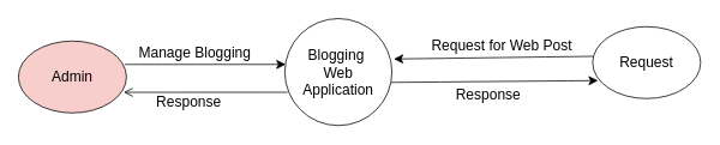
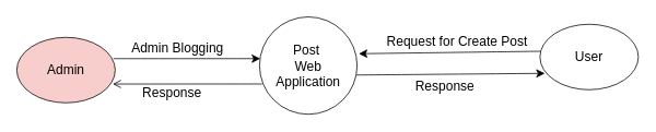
  <mxCell id="0" />
  <mxCell id="1" parent="0" />
- <mxCell id="2" value="Blogging&amp;nbsp;&lt;br&gt;Web&lt;br&gt;Application" style="ellipse;whiteSpace=wrap;html=1;aspect=fixed;fontSize=16;" vertex="1" parent="1"><mxGeometry x="316" y="20" width="119" height="119" as="geometry" /></mxCell>
+ <mxCell id="2" value="Post&amp;nbsp;&lt;br&gt;Web&lt;br&gt;Application" style="ellipse;whiteSpace=wrap;html=1;aspect=fixed;fontSize=16;" vertex="1" parent="1"><mxGeometry x="316" y="20" width="119" height="119" as="geometry" /></mxCell>
  <mxCell id="3" value="Admin" style="ellipse;whiteSpace=wrap;html=1;fontSize=16;fillColor=#f8cecc;" vertex="1" parent="1"><mxGeometry x="20" y="45" width="120" height="80" as="geometry" /></mxCell>
- <mxCell id="4" value="Request" style="ellipse;whiteSpace=wrap;html=1;fontSize=16;" vertex="1" parent="1"><mxGeometry x="658" y="29" width="120" height="80" as="geometry" /></mxCell>
+ <mxCell id="4" value="User" style="ellipse;whiteSpace=wrap;html=1;fontSize=16;" vertex="1" parent="1"><mxGeometry x="658" y="29" width="120" height="80" as="geometry" /></mxCell>
  <mxCell id="5" value="" style="endArrow=classic;html=1;rounded=0;fontSize=12;startSize=8;endSize=8;curved=1;" edge="1" parent="1"><mxGeometry width="50" height="50" relative="1" as="geometry"><mxPoint x="659" y="62" as="sourcePoint" /><mxPoint x="437" y="65" as="targetPoint" /></mxGeometry></mxCell>
- <mxCell id="6" value="Request for Web Post&amp;nbsp;" style="text;html=1;align=center;verticalAlign=middle;resizable=0;points=[];autosize=1;strokeColor=none;fillColor=none;fontSize=16;" vertex="1" parent="1"><mxGeometry x="462" y="34" width="194" height="31" as="geometry" /></mxCell>
+ <mxCell id="6" value="Request for Create Post&amp;nbsp;" style="text;html=1;align=center;verticalAlign=middle;resizable=0;points=[];autosize=1;strokeColor=none;fillColor=none;fontSize=16;" vertex="1" parent="1"><mxGeometry x="462" y="34" width="194" height="31" as="geometry" /></mxCell>
  <mxCell id="7" value="" style="endArrow=classic;html=1;rounded=0;fontSize=12;startSize=8;endSize=8;curved=1;exitX=0.992;exitY=0.681;exitDx=0;exitDy=0;exitPerimeter=0;" edge="1" parent="1"><mxGeometry width="50" height="50" relative="1" as="geometry"><mxPoint x="434.048" y="91.039" as="sourcePoint" /><mxPoint x="664" y="89" as="targetPoint" /></mxGeometry></mxCell>
  <mxCell id="8" value="Response&amp;nbsp;" style="text;html=1;align=center;verticalAlign=middle;resizable=0;points=[];autosize=1;strokeColor=none;fillColor=none;fontSize=16;" vertex="1" parent="1"><mxGeometry x="496" y="88" width="95" height="31" as="geometry" /></mxCell>
  <mxCell id="9" value="" style="endArrow=classic;html=1;rounded=0;fontSize=12;startSize=8;endSize=8;curved=1;exitX=0.983;exitY=0.388;exitDx=0;exitDy=0;exitPerimeter=0;" edge="1" parent="1"><mxGeometry width="50" height="50" relative="1" as="geometry"><mxPoint x="137.96" y="71.04" as="sourcePoint" /><mxPoint x="317" y="71" as="targetPoint" /></mxGeometry></mxCell>
  <mxCell id="10" value="" style="endArrow=open;html=1;rounded=0;fontSize=12;startSize=8;endSize=8;curved=1;entryX=0.975;entryY=0.713;entryDx=0;entryDy=0;entryPerimeter=0;exitX=0.025;exitY=0.689;exitDx=0;exitDy=0;exitPerimeter=0;" edge="1" parent="1" source="2" target="3"><mxGeometry width="50" height="50" relative="1" as="geometry"><mxPoint x="509" y="278" as="sourcePoint" /><mxPoint x="448" y="80" as="targetPoint" /></mxGeometry></mxCell>
- <mxCell id="11" value="Manage Blogging&amp;nbsp;" style="text;html=1;align=center;verticalAlign=middle;resizable=0;points=[];autosize=1;strokeColor=none;fillColor=none;fontSize=16;" vertex="1" parent="1"><mxGeometry x="144" y="42" width="147" height="31" as="geometry" /></mxCell>
+ <mxCell id="11" value="Admin Blogging&amp;nbsp;" style="text;html=1;align=center;verticalAlign=middle;resizable=0;points=[];autosize=1;strokeColor=none;fillColor=none;fontSize=16;" vertex="1" parent="1"><mxGeometry x="144" y="42" width="147" height="31" as="geometry" /></mxCell>
  <mxCell id="12" value="Response" style="text;html=1;align=center;verticalAlign=middle;resizable=0;points=[];autosize=1;strokeColor=none;fillColor=none;fontSize=16;" vertex="1" parent="1"><mxGeometry x="164" y="97" width="90" height="31" as="geometry" /></mxCell>
